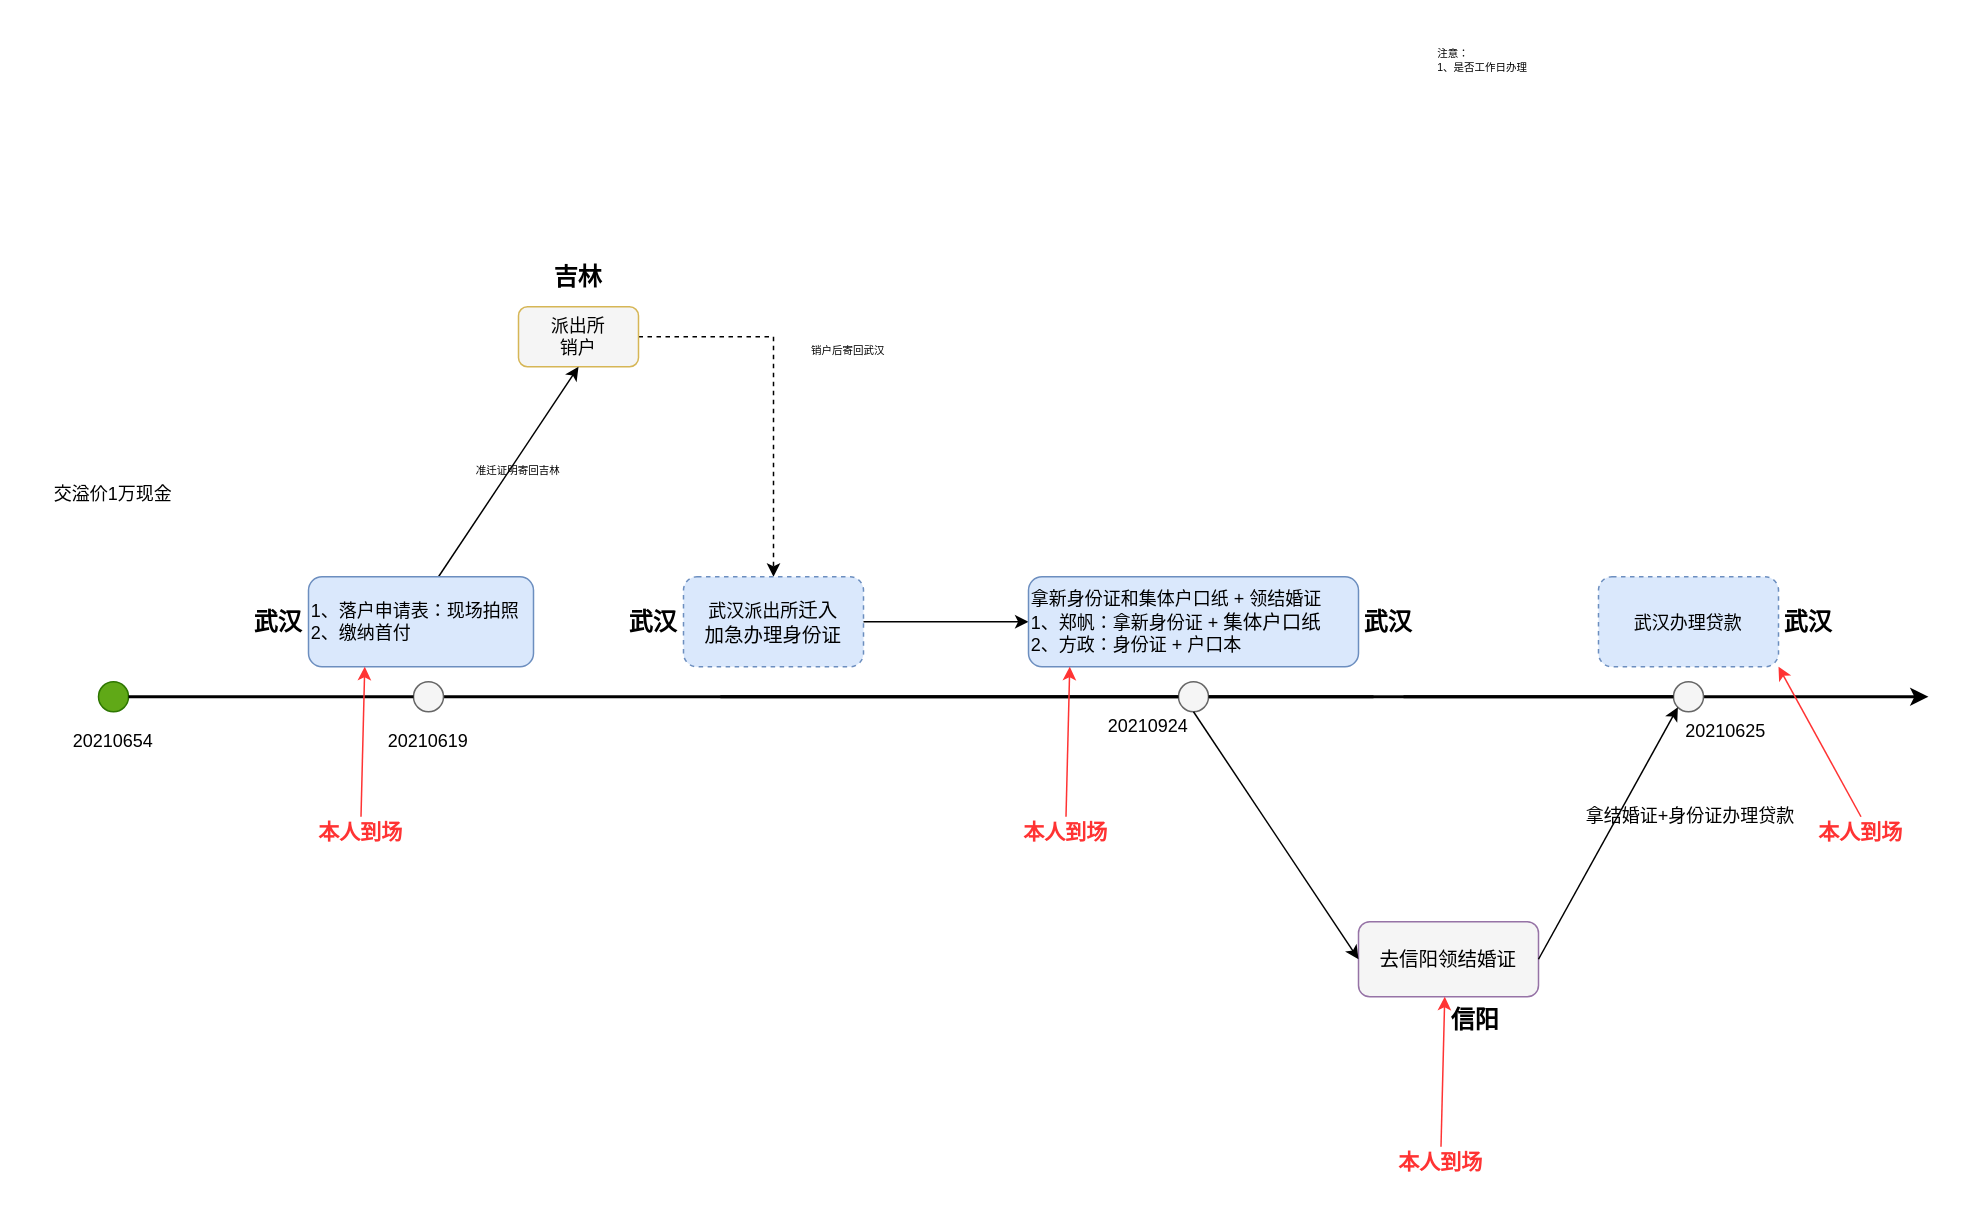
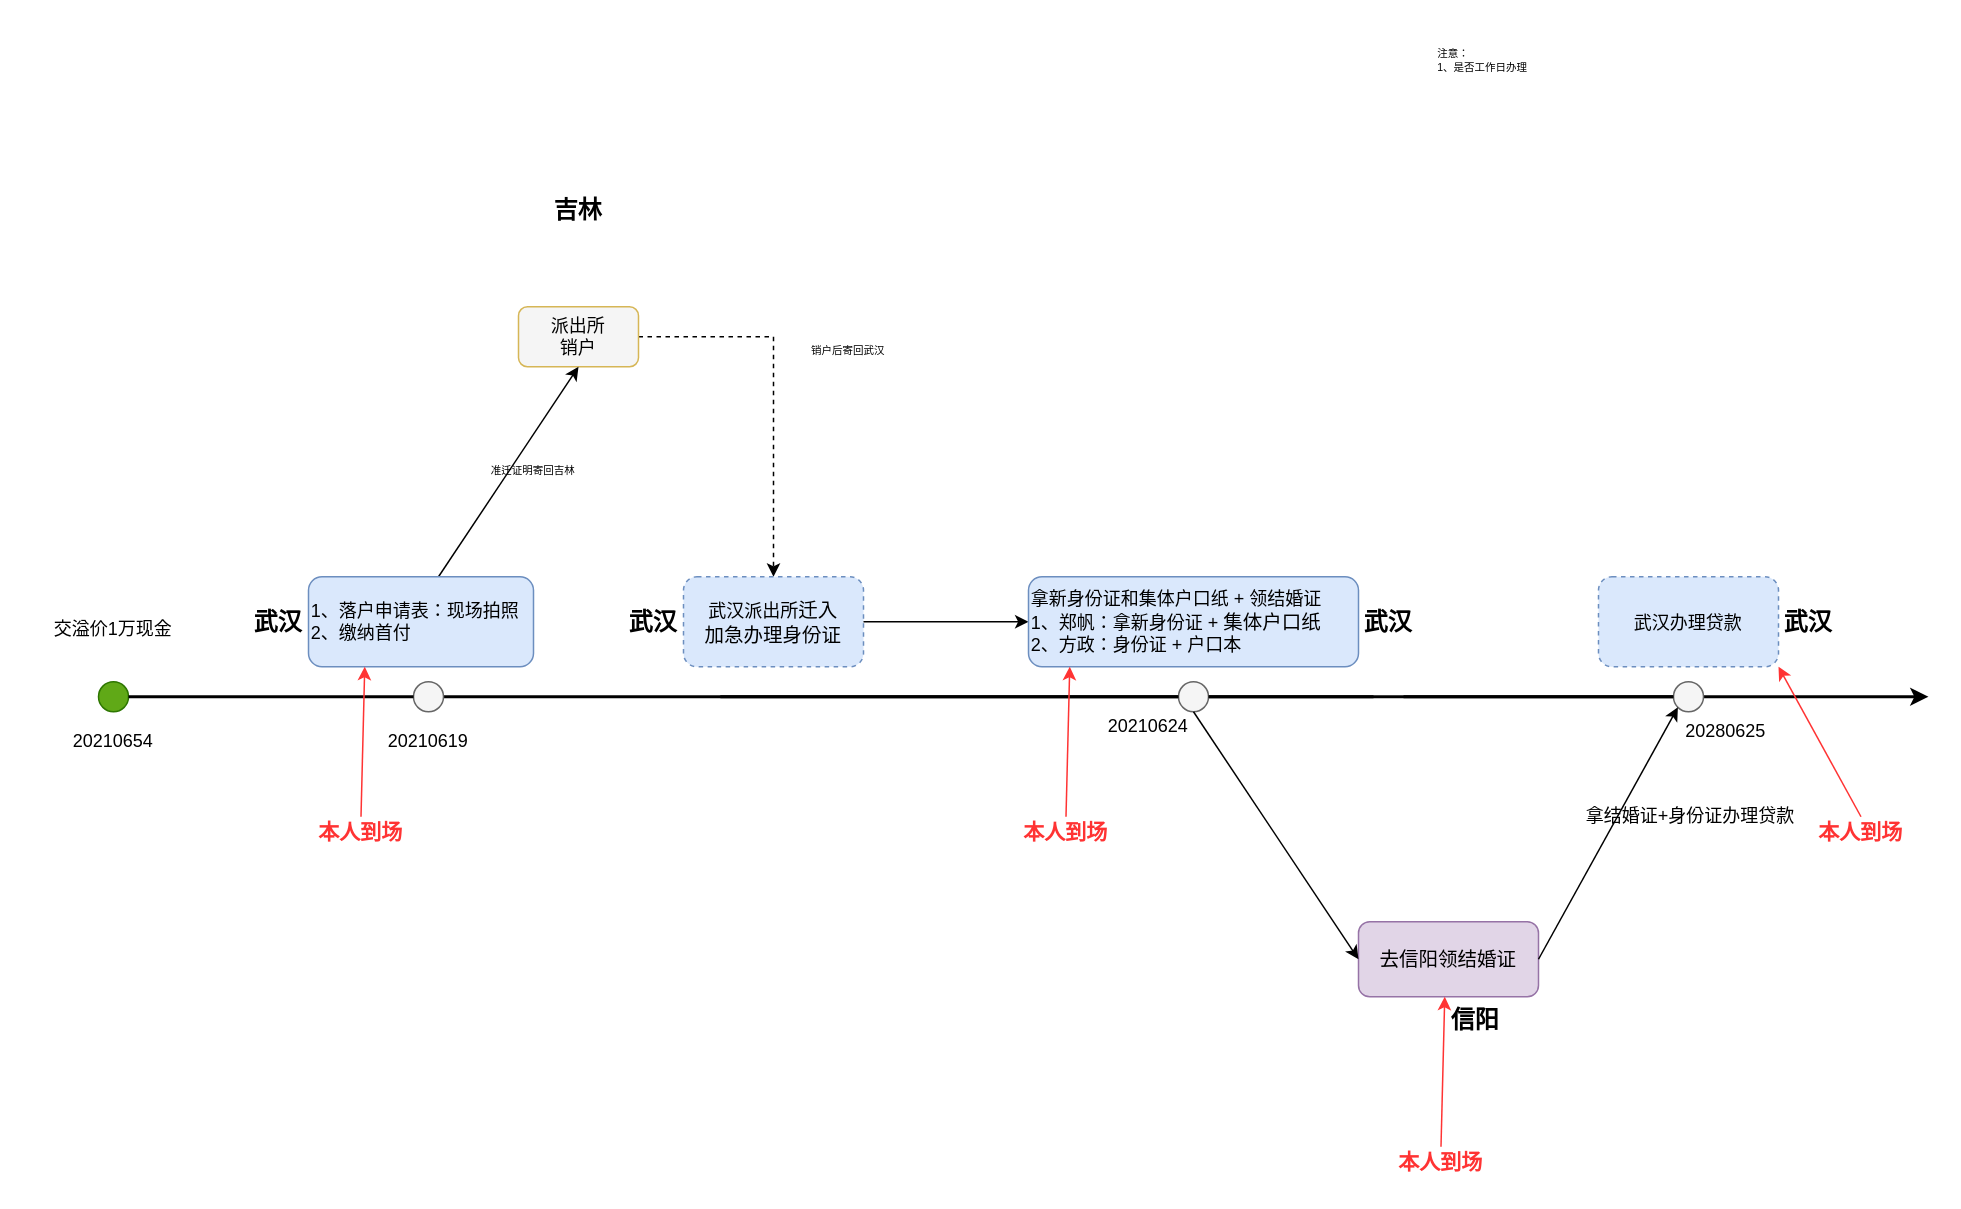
  <mxCell id="0" />
  <mxCell id="1" parent="0" />
  <mxCell id="2" value="" style="endArrow=classic;html=1;startArrow=none;strokeWidth=2;" edge="1" parent="1" source="18"><mxGeometry width="50" height="50" relative="1" as="geometry"><mxPoint x="45" y="464" as="sourcePoint" /><mxPoint x="1285" y="464" as="targetPoint" /><Array as="points"><mxPoint x="475" y="464" /></Array></mxGeometry></mxCell>
  <mxCell id="3" value="20210654" style="text;html=1;strokeColor=none;fillColor=none;align=center;verticalAlign=middle;whiteSpace=wrap;rounded=0;" vertex="1" parent="1"><mxGeometry x="55" y="484" width="40" height="20" as="geometry" /></mxCell>
  <mxCell id="4" value="" style="ellipse;whiteSpace=wrap;html=1;aspect=fixed;fillColor=#60a917;strokeColor=#2D7600;fontColor=#ffffff;" vertex="1" parent="1"><mxGeometry x="65" y="454" width="20" height="20" as="geometry" /></mxCell>
- <mxCell id="5" value="交溢价1万现金" style="text;html=1;strokeColor=none;fillColor=none;align=center;verticalAlign=middle;whiteSpace=wrap;rounded=0;" vertex="1" parent="1"><mxGeometry x="20" y="319" width="110" height="20" as="geometry" /></mxCell>
+ <mxCell id="5" value="交溢价1万现金" style="text;html=1;strokeColor=none;fillColor=none;align=center;verticalAlign=middle;whiteSpace=wrap;rounded=0;" vertex="1" parent="1"><mxGeometry x="20" y="409" width="110" height="20" as="geometry" /></mxCell>
  <mxCell id="6" value="20210619" style="text;html=1;strokeColor=none;fillColor=none;align=center;verticalAlign=middle;whiteSpace=wrap;rounded=0;" vertex="1" parent="1"><mxGeometry x="265" y="484" width="40" height="20" as="geometry" /></mxCell>
  <mxCell id="7" value="" style="edgeStyle=orthogonalEdgeStyle;rounded=0;orthogonalLoop=1;jettySize=auto;html=1;fontSize=7;strokeWidth=1;dashed=1;" edge="1" parent="1" source="8" target="13"><mxGeometry relative="1" as="geometry" /></mxCell>
  <mxCell id="8" value="派出所&lt;br&gt;销户" style="rounded=1;whiteSpace=wrap;html=1;align=center;fillColor=#f5f5f5;strokeColor=#d6b656;" vertex="1" parent="1"><mxGeometry x="345" y="204" width="80" height="40" as="geometry" /></mxCell>
  <mxCell id="9" value="" style="endArrow=classic;html=1;strokeWidth=1;entryX=0.5;entryY=1;entryDx=0;entryDy=0;fontSize=7;" edge="1" parent="1" target="8"><mxGeometry width="50" height="50" relative="1" as="geometry"><mxPoint x="285" y="394" as="sourcePoint" /><mxPoint x="375" y="344" as="targetPoint" /></mxGeometry></mxCell>
- <mxCell id="10" value="准迁证明寄回吉林" style="text;html=1;strokeColor=none;fillColor=none;align=center;verticalAlign=middle;whiteSpace=wrap;rounded=0;fontSize=7;" vertex="1" parent="1"><mxGeometry x="285" y="304" width="120" height="20" as="geometry" /></mxCell>
+ <mxCell id="10" value="准迁证明寄回吉林" style="text;html=1;strokeColor=none;fillColor=none;align=center;verticalAlign=middle;whiteSpace=wrap;rounded=0;fontSize=7;" vertex="1" parent="1"><mxGeometry x="295" y="304" width="120" height="20" as="geometry" /></mxCell>
  <mxCell id="11" value="" style="ellipse;whiteSpace=wrap;html=1;aspect=fixed;fillColor=#f5f5f5;strokeColor=#666666;fontColor=#333333;" vertex="1" parent="1"><mxGeometry x="785" y="454" width="20" height="20" as="geometry" /></mxCell>
  <mxCell id="12" value="" style="endArrow=none;html=1;startArrow=none;strokeWidth=2;" edge="1" parent="1" source="14" target="11"><mxGeometry width="50" height="50" relative="1" as="geometry"><mxPoint x="85" y="464" as="sourcePoint" /><mxPoint x="1175" y="464" as="targetPoint" /><Array as="points" /></mxGeometry></mxCell>
  <mxCell id="13" value="武汉派出所&lt;span style=&quot;font-family: &amp;#34;helvetica neue&amp;#34; ; font-size: 13px&quot;&gt;迁入&lt;br&gt;加急办理身份证&lt;br&gt;&lt;/span&gt;" style="whiteSpace=wrap;html=1;rounded=1;fillColor=#dae8fc;strokeColor=#6c8ebf;dashed=1;" vertex="1" parent="1"><mxGeometry x="455" y="384" width="120" height="60" as="geometry" /></mxCell>
  <mxCell id="14" value="" style="ellipse;whiteSpace=wrap;html=1;aspect=fixed;fillColor=#f5f5f5;strokeColor=#666666;fontColor=#333333;" vertex="1" parent="1"><mxGeometry x="275" y="454" width="20" height="20" as="geometry" /></mxCell>
  <mxCell id="15" value="" style="endArrow=none;html=1;startArrow=none;strokeWidth=2;" edge="1" parent="1" source="4" target="14"><mxGeometry width="50" height="50" relative="1" as="geometry"><mxPoint x="85" y="464" as="sourcePoint" /><mxPoint x="745" y="464" as="targetPoint" /><Array as="points" /></mxGeometry></mxCell>
  <mxCell id="16" value="" style="endArrow=classic;html=1;fontSize=7;strokeWidth=1;exitX=1;exitY=0.5;exitDx=0;exitDy=0;entryX=0;entryY=0.5;entryDx=0;entryDy=0;" edge="1" parent="1" source="13"><mxGeometry width="50" height="50" relative="1" as="geometry"><mxPoint x="765" y="334" as="sourcePoint" /><mxPoint x="685" y="414" as="targetPoint" /></mxGeometry></mxCell>
- <mxCell id="17" value="&lt;span style=&quot;font-family: &amp;#34;helvetica neue&amp;#34; ; font-size: 13px&quot;&gt;去信阳领结婚证&lt;br&gt;&lt;/span&gt;" style="whiteSpace=wrap;html=1;rounded=1;fillColor=#f5f5f5;strokeColor=#9673a6;" vertex="1" parent="1"><mxGeometry x="905" y="614" width="120" height="50" as="geometry" /></mxCell>
+ <mxCell id="17" value="&lt;span style=&quot;font-family: &amp;#34;helvetica neue&amp;#34; ; font-size: 13px&quot;&gt;去信阳领结婚证&lt;br&gt;&lt;/span&gt;" style="whiteSpace=wrap;html=1;rounded=1;fillColor=#e1d5e7;strokeColor=#9673a6;" vertex="1" parent="1"><mxGeometry x="905" y="614" width="120" height="50" as="geometry" /></mxCell>
  <mxCell id="18" value="" style="ellipse;whiteSpace=wrap;html=1;aspect=fixed;fillColor=#f5f5f5;strokeColor=#666666;fontColor=#333333;" vertex="1" parent="1"><mxGeometry x="1115" y="454" width="20" height="20" as="geometry" /></mxCell>
  <mxCell id="19" value="" style="endArrow=none;html=1;startArrow=none;strokeWidth=2;" edge="1" parent="1" target="18"><mxGeometry width="50" height="50" relative="1" as="geometry"><mxPoint x="935" y="464" as="sourcePoint" /><mxPoint x="1175" y="464" as="targetPoint" /><Array as="points" /></mxGeometry></mxCell>
  <mxCell id="20" value="" style="endArrow=classic;html=1;fontSize=7;strokeWidth=1;exitX=0.5;exitY=1;exitDx=0;exitDy=0;entryX=0;entryY=0.5;entryDx=0;entryDy=0;" edge="1" parent="1" source="11" target="17"><mxGeometry width="50" height="50" relative="1" as="geometry"><mxPoint x="915" y="574" as="sourcePoint" /><mxPoint x="965" y="524" as="targetPoint" /></mxGeometry></mxCell>
  <mxCell id="21" value="销户后寄回武汉" style="text;html=1;strokeColor=none;fillColor=none;align=center;verticalAlign=middle;whiteSpace=wrap;rounded=0;fontSize=7;" vertex="1" parent="1"><mxGeometry x="505" y="224" width="120" height="20" as="geometry" /></mxCell>
- <mxCell id="22" value="20210924" style="text;html=1;strokeColor=none;fillColor=none;align=center;verticalAlign=middle;whiteSpace=wrap;rounded=0;" vertex="1" parent="1"><mxGeometry x="745" y="474" width="40" height="20" as="geometry" /></mxCell>
+ <mxCell id="22" value="20210624" style="text;html=1;strokeColor=none;fillColor=none;align=center;verticalAlign=middle;whiteSpace=wrap;rounded=0;" vertex="1" parent="1"><mxGeometry x="745" y="474" width="40" height="20" as="geometry" /></mxCell>
  <mxCell id="23" value="" style="endArrow=none;html=1;startArrow=none;strokeWidth=2;" edge="1" parent="1" source="11"><mxGeometry width="50" height="50" relative="1" as="geometry"><mxPoint x="765" y="464" as="sourcePoint" /><mxPoint x="915" y="464" as="targetPoint" /><Array as="points" /></mxGeometry></mxCell>
  <mxCell id="24" value="" style="endArrow=classic;html=1;fontSize=7;strokeWidth=1;exitX=1;exitY=0.5;exitDx=0;exitDy=0;entryX=0;entryY=1;entryDx=0;entryDy=0;" edge="1" parent="1" source="17" target="18"><mxGeometry width="50" height="50" relative="1" as="geometry"><mxPoint x="1105" y="644" as="sourcePoint" /><mxPoint x="1155" y="594" as="targetPoint" /></mxGeometry></mxCell>
  <mxCell id="25" value="拿结婚证+身份证办理贷款" style="text;html=1;strokeColor=none;fillColor=none;align=left;verticalAlign=middle;whiteSpace=wrap;rounded=0;" vertex="1" parent="1"><mxGeometry x="1055" y="524" width="160" height="40" as="geometry" /></mxCell>
  <mxCell id="26" value="&lt;span style=&quot;font-size: 12px&quot;&gt;1、落户申请表：现场拍照&lt;/span&gt;&lt;br style=&quot;font-size: 12px&quot;&gt;&lt;span style=&quot;font-size: 12px&quot;&gt;2、缴纳首付&lt;/span&gt;" style="rounded=1;whiteSpace=wrap;html=1;fontSize=7;align=left;fillColor=#dae8fc;strokeColor=#6c8ebf;" vertex="1" parent="1"><mxGeometry x="205" y="384" width="150" height="60" as="geometry" /></mxCell>
  <mxCell id="27" value="&lt;font style=&quot;font-size: 16px&quot;&gt;&lt;b&gt;武汉&lt;/b&gt;&lt;/font&gt;" style="text;html=1;strokeColor=none;fillColor=none;align=center;verticalAlign=middle;whiteSpace=wrap;rounded=0;fontSize=7;" vertex="1" parent="1"><mxGeometry x="165" y="404" width="40" height="20" as="geometry" /></mxCell>
  <mxCell id="28" value="&lt;span style=&quot;font-size: 12px&quot;&gt;拿新身份证和集体户口纸 + 领结婚证&lt;/span&gt;&lt;br style=&quot;font-size: 12px&quot;&gt;&lt;span style=&quot;font-size: 12px&quot;&gt;1、郑帆：拿新身份证 +&amp;nbsp;&lt;/span&gt;&lt;span style=&quot;font-family: &amp;#34;helvetica neue&amp;#34; ; font-size: 13px&quot;&gt;集体户口纸&lt;/span&gt;&lt;br style=&quot;font-size: 12px&quot;&gt;&lt;span style=&quot;font-size: 12px&quot;&gt;2、方政：身份证 + 户口本&lt;/span&gt;" style="rounded=1;whiteSpace=wrap;html=1;fontSize=7;align=left;fillColor=#dae8fc;strokeColor=#6c8ebf;" vertex="1" parent="1"><mxGeometry x="685" y="384" width="220" height="60" as="geometry" /></mxCell>
  <mxCell id="29" value="&lt;font color=&quot;#ff3333&quot; size=&quot;1&quot;&gt;&lt;b style=&quot;font-size: 14px&quot;&gt;本人到场&lt;/b&gt;&lt;/font&gt;" style="text;html=1;strokeColor=none;fillColor=none;align=center;verticalAlign=middle;whiteSpace=wrap;rounded=0;fontSize=7;" vertex="1" parent="1"><mxGeometry x="205" y="544" width="70" height="20" as="geometry" /></mxCell>
  <mxCell id="30" value="" style="endArrow=classic;html=1;fontSize=7;strokeWidth=1;entryX=0.25;entryY=1;entryDx=0;entryDy=0;exitX=0.5;exitY=0;exitDx=0;exitDy=0;strokeColor=#FF3333;" edge="1" parent="1" source="29" target="26"><mxGeometry width="50" height="50" relative="1" as="geometry"><mxPoint x="345" y="604" as="sourcePoint" /><mxPoint x="395" y="554" as="targetPoint" /></mxGeometry></mxCell>
  <mxCell id="31" value="&lt;font color=&quot;#ff3333&quot; size=&quot;1&quot;&gt;&lt;b style=&quot;font-size: 14px&quot;&gt;本人到场&lt;/b&gt;&lt;/font&gt;" style="text;html=1;strokeColor=none;fillColor=none;align=center;verticalAlign=middle;whiteSpace=wrap;rounded=0;fontSize=7;" vertex="1" parent="1"><mxGeometry x="675" y="544" width="70" height="20" as="geometry" /></mxCell>
  <mxCell id="32" value="" style="endArrow=classic;html=1;fontSize=7;strokeWidth=1;entryX=0.25;entryY=1;entryDx=0;entryDy=0;exitX=0.5;exitY=0;exitDx=0;exitDy=0;strokeColor=#FF3333;" edge="1" parent="1" source="31"><mxGeometry width="50" height="50" relative="1" as="geometry"><mxPoint x="815" y="604" as="sourcePoint" /><mxPoint x="712.5" y="444" as="targetPoint" /></mxGeometry></mxCell>
  <mxCell id="33" value="&lt;font color=&quot;#ff3333&quot; size=&quot;1&quot;&gt;&lt;b style=&quot;font-size: 14px&quot;&gt;本人到场&lt;/b&gt;&lt;/font&gt;" style="text;html=1;strokeColor=none;fillColor=none;align=center;verticalAlign=middle;whiteSpace=wrap;rounded=0;fontSize=7;" vertex="1" parent="1"><mxGeometry x="925" y="764" width="70" height="20" as="geometry" /></mxCell>
  <mxCell id="34" value="" style="endArrow=classic;html=1;fontSize=7;strokeWidth=1;entryX=0.25;entryY=1;entryDx=0;entryDy=0;exitX=0.5;exitY=0;exitDx=0;exitDy=0;strokeColor=#FF3333;" edge="1" parent="1" source="33"><mxGeometry width="50" height="50" relative="1" as="geometry"><mxPoint x="1065" y="824" as="sourcePoint" /><mxPoint x="962.5" y="664" as="targetPoint" /></mxGeometry></mxCell>
  <mxCell id="35" value="&lt;font color=&quot;#ff3333&quot; size=&quot;1&quot;&gt;&lt;b style=&quot;font-size: 14px&quot;&gt;本人到场&lt;/b&gt;&lt;/font&gt;" style="text;html=1;strokeColor=none;fillColor=none;align=center;verticalAlign=middle;whiteSpace=wrap;rounded=0;fontSize=7;" vertex="1" parent="1"><mxGeometry x="1205" y="544" width="70" height="20" as="geometry" /></mxCell>
  <mxCell id="36" value="" style="endArrow=classic;html=1;fontSize=7;strokeWidth=1;entryX=1;entryY=1;entryDx=0;entryDy=0;exitX=0.5;exitY=0;exitDx=0;exitDy=0;strokeColor=#FF3333;" edge="1" parent="1" source="35" target="40"><mxGeometry width="50" height="50" relative="1" as="geometry"><mxPoint x="1345" y="604" as="sourcePoint" /><mxPoint x="1165" y="419" as="targetPoint" /></mxGeometry></mxCell>
- <mxCell id="37" value="&lt;font style=&quot;font-size: 16px&quot;&gt;&lt;b&gt;吉林&lt;/b&gt;&lt;/font&gt;" style="text;html=1;strokeColor=none;fillColor=none;align=center;verticalAlign=middle;whiteSpace=wrap;rounded=0;fontSize=7;" vertex="1" parent="1"><mxGeometry x="365" y="174" width="40" height="20" as="geometry" /></mxCell>
+ <mxCell id="37" value="&lt;font style=&quot;font-size: 16px&quot;&gt;&lt;b&gt;吉林&lt;/b&gt;&lt;/font&gt;" style="text;html=1;strokeColor=none;fillColor=none;align=center;verticalAlign=middle;whiteSpace=wrap;rounded=0;fontSize=7;" vertex="1" parent="1"><mxGeometry x="365" y="129" width="40" height="20" as="geometry" /></mxCell>
  <mxCell id="38" value="&lt;font style=&quot;font-size: 16px&quot;&gt;&lt;b&gt;武汉&lt;/b&gt;&lt;/font&gt;" style="text;html=1;strokeColor=none;fillColor=none;align=center;verticalAlign=middle;whiteSpace=wrap;rounded=0;fontSize=7;" vertex="1" parent="1"><mxGeometry x="415" y="404" width="40" height="20" as="geometry" /></mxCell>
  <mxCell id="39" value="&lt;font style=&quot;font-size: 16px&quot;&gt;&lt;b&gt;武汉&lt;/b&gt;&lt;/font&gt;" style="text;html=1;strokeColor=none;fillColor=none;align=center;verticalAlign=middle;whiteSpace=wrap;rounded=0;fontSize=7;" vertex="1" parent="1"><mxGeometry x="905" y="404" width="40" height="20" as="geometry" /></mxCell>
  <mxCell id="40" value="&lt;span style=&quot;text-align: left&quot;&gt;武汉办理贷款&lt;/span&gt;&lt;span style=&quot;font-family: &amp;#34;helvetica neue&amp;#34; ; font-size: 13px&quot;&gt;&lt;br&gt;&lt;/span&gt;" style="whiteSpace=wrap;html=1;rounded=1;fillColor=#dae8fc;strokeColor=#6c8ebf;dashed=1;" vertex="1" parent="1"><mxGeometry x="1065" y="384" width="120" height="60" as="geometry" /></mxCell>
  <mxCell id="41" value="&lt;font style=&quot;font-size: 16px&quot;&gt;&lt;b&gt;武汉&lt;/b&gt;&lt;/font&gt;" style="text;html=1;strokeColor=none;fillColor=none;align=center;verticalAlign=middle;whiteSpace=wrap;rounded=0;fontSize=7;" vertex="1" parent="1"><mxGeometry x="1185" y="404" width="40" height="20" as="geometry" /></mxCell>
  <mxCell id="42" value="注意：&lt;br&gt;1、是否工作日办理" style="text;html=1;strokeColor=none;fillColor=none;align=left;verticalAlign=middle;whiteSpace=wrap;rounded=0;fontSize=7;" vertex="1" parent="1"><mxGeometry x="956" y="20" width="300" height="40" as="geometry" /></mxCell>
  <mxCell id="43" value="&lt;font style=&quot;font-size: 16px&quot;&gt;&lt;b&gt;信阳&lt;/b&gt;&lt;/font&gt;" style="text;html=1;strokeColor=none;fillColor=none;align=center;verticalAlign=middle;whiteSpace=wrap;rounded=0;fontSize=7;" vertex="1" parent="1"><mxGeometry x="963" y="669" width="40" height="20" as="geometry" /></mxCell>
- <mxCell id="44" value="20210625" style="text;html=1;strokeColor=none;fillColor=none;align=center;verticalAlign=middle;whiteSpace=wrap;rounded=0;" vertex="1" parent="1"><mxGeometry x="1130" y="477" width="40" height="20" as="geometry" /></mxCell>
+ <mxCell id="44" value="20280625" style="text;html=1;strokeColor=none;fillColor=none;align=center;verticalAlign=middle;whiteSpace=wrap;rounded=0;" vertex="1" parent="1"><mxGeometry x="1130" y="477" width="40" height="20" as="geometry" /></mxCell>
